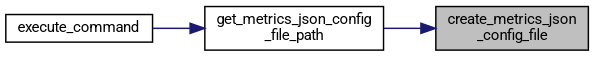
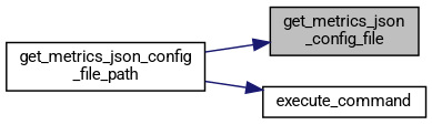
  digraph {
    fontname=Roboto
    rankdir=RL
    node [color=black fillcolor=white fontname=Roboto fontsize=10 shape=record style=filled]
    edge [color=midnightblue dir=back fontname=Roboto fontsize=10 labelfontname=Helvetica labelfontsize=10 style=solid]
-   n1 [fillcolor=grey75 fontcolor=black height=0.2 label="create_metrics_json\l_config_file" width=0.4]
+   n1 [fillcolor=grey75 fontcolor=black height=0.2 label="get_metrics_json\l_config_file" width=0.4]
    n2 [height=0.2 label="get_metrics_json_config\l_file_path" width=0.4]
    n3 [height=0.2 label=execute_command width=0.4]
    n1 -> n2
-   n2 -> n3
+   n3 -> n2
  }
